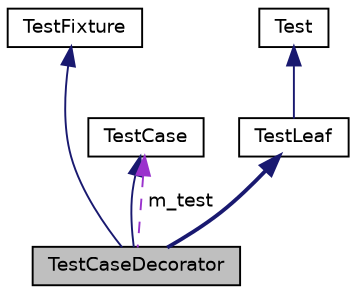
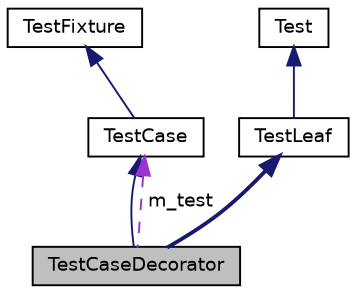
  digraph {
    node [color=black fillcolor=white fontname=Helvetica fontsize=10 shape=record style=filled]
    edge [color=midnightblue dir=back fontname=Helvetica fontsize=10 labelfontname=Helvetica labelfontsize=10 style=solid]
    n1 [fillcolor=grey75 fontcolor=black height=0.2 label=TestCaseDecorator width=0.4]
    n2 [height=0.2 label=TestCase width=0.4]
    n3 [height=0.2 label=TestLeaf width=0.4]
    n4 [height=0.2 label=Test width=0.4]
    n5 [height=0.2 label=TestFixture width=0.4]
    n2 -> n1
    n2 -> n1 [color=darkorchid3 label=" m_test" style=dashed]
    n3 -> n1 [style=bold]
    n4 -> n3
-   n5 -> n1
+   n5 -> n2
  }
